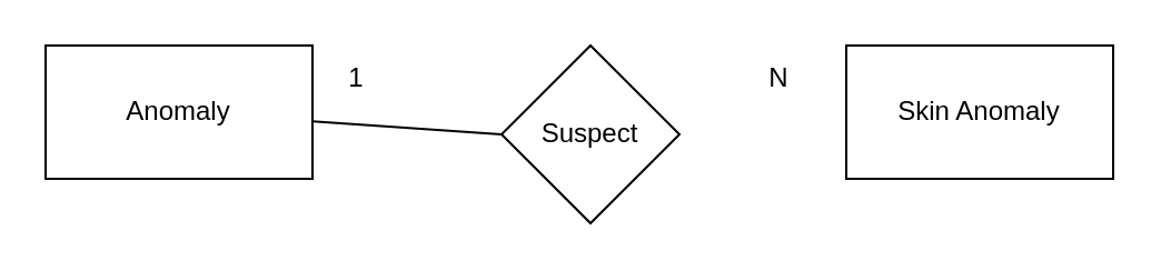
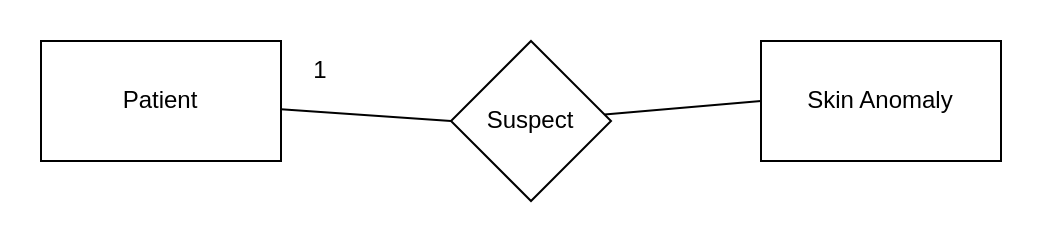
  <mxCell id="0" />
  <mxCell id="1" parent="0" />
  <mxCell id="2" style="rounded=0;orthogonalLoop=1;jettySize=auto;html=1;entryX=0;entryY=0.5;entryDx=0;entryDy=0;endArrow=none;endFill=0;" edge="1" parent="1" source="3" target="6"><mxGeometry relative="1" as="geometry" /></mxCell>
- <mxCell id="3" value="Anomaly" style="rounded=0;whiteSpace=wrap;html=1;" vertex="1" parent="1"><mxGeometry x="20" y="20" width="120" height="60" as="geometry" /></mxCell>
+ <mxCell id="3" value="Patient" style="rounded=0;whiteSpace=wrap;html=1;" vertex="1" parent="1"><mxGeometry x="20" y="20" width="120" height="60" as="geometry" /></mxCell>
  <mxCell id="4" value="Skin Anomaly" style="rounded=0;whiteSpace=wrap;html=1;" vertex="1" parent="1"><mxGeometry x="380" y="20" width="120" height="60" as="geometry" /></mxCell>
+ <mxCell id="5" style="edgeStyle=none;rounded=0;orthogonalLoop=1;jettySize=auto;html=1;entryX=0;entryY=0.5;entryDx=0;entryDy=0;endArrow=none;endFill=0;" edge="1" parent="1" source="6" target="4"><mxGeometry relative="1" as="geometry" /></mxCell>
  <mxCell id="6" value="Suspect" style="rhombus;whiteSpace=wrap;html=1;" vertex="1" parent="1"><mxGeometry x="225" y="20" width="80" height="80" as="geometry" /></mxCell>
- <mxCell id="7" value="N" style="text;html=1;strokeColor=none;fillColor=none;align=center;verticalAlign=middle;whiteSpace=wrap;rounded=0;" vertex="1" parent="1"><mxGeometry x="320" y="20" width="60" height="30" as="geometry" /></mxCell>
  <mxCell id="8" value="1" style="text;html=1;strokeColor=none;fillColor=none;align=center;verticalAlign=middle;whiteSpace=wrap;rounded=0;" vertex="1" parent="1"><mxGeometry x="130" y="20" width="60" height="30" as="geometry" /></mxCell>
